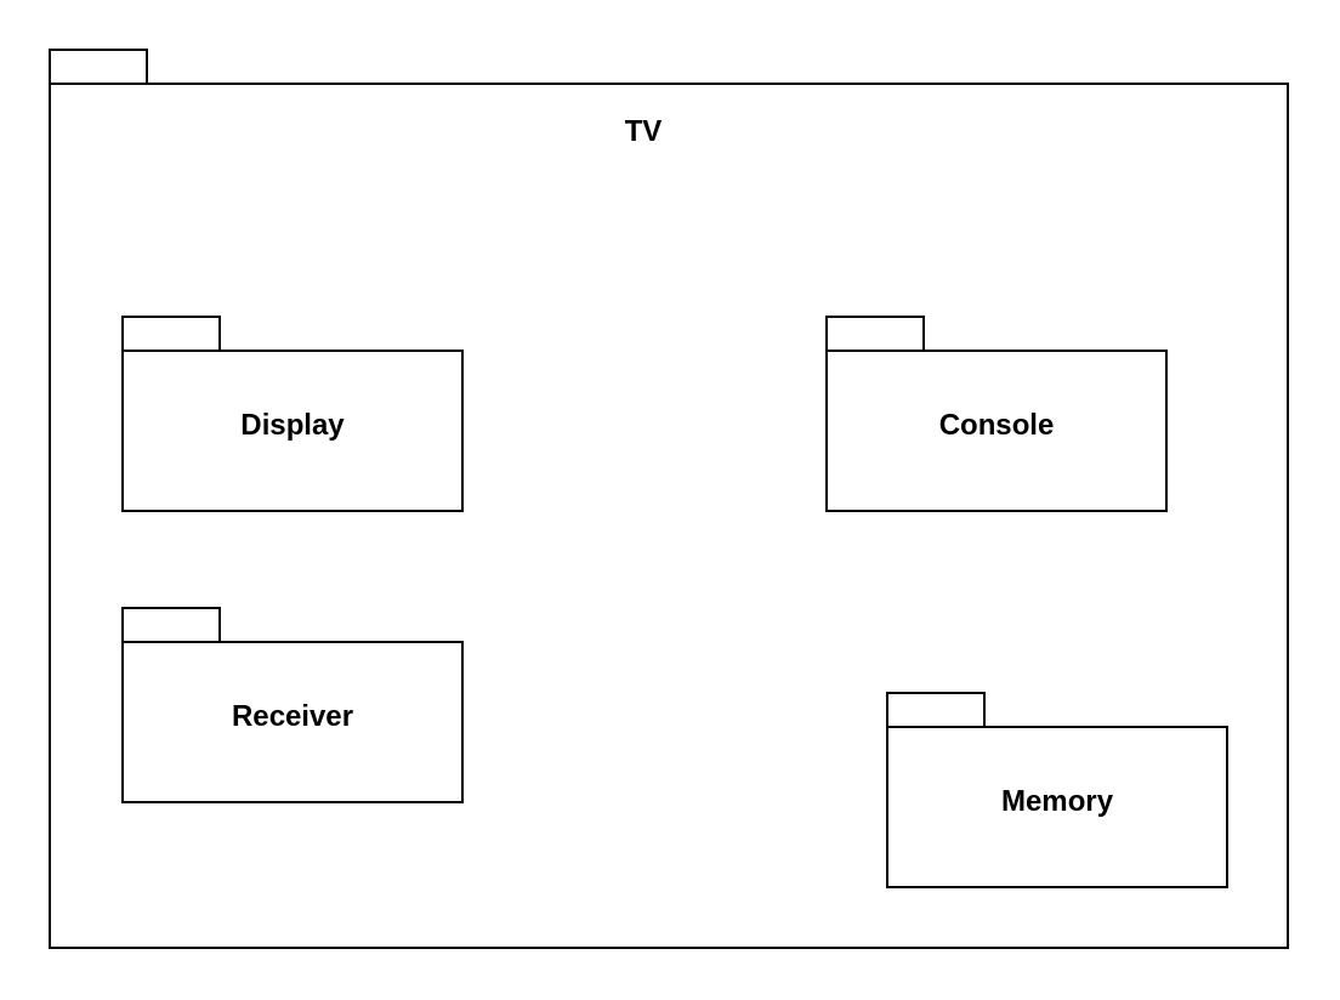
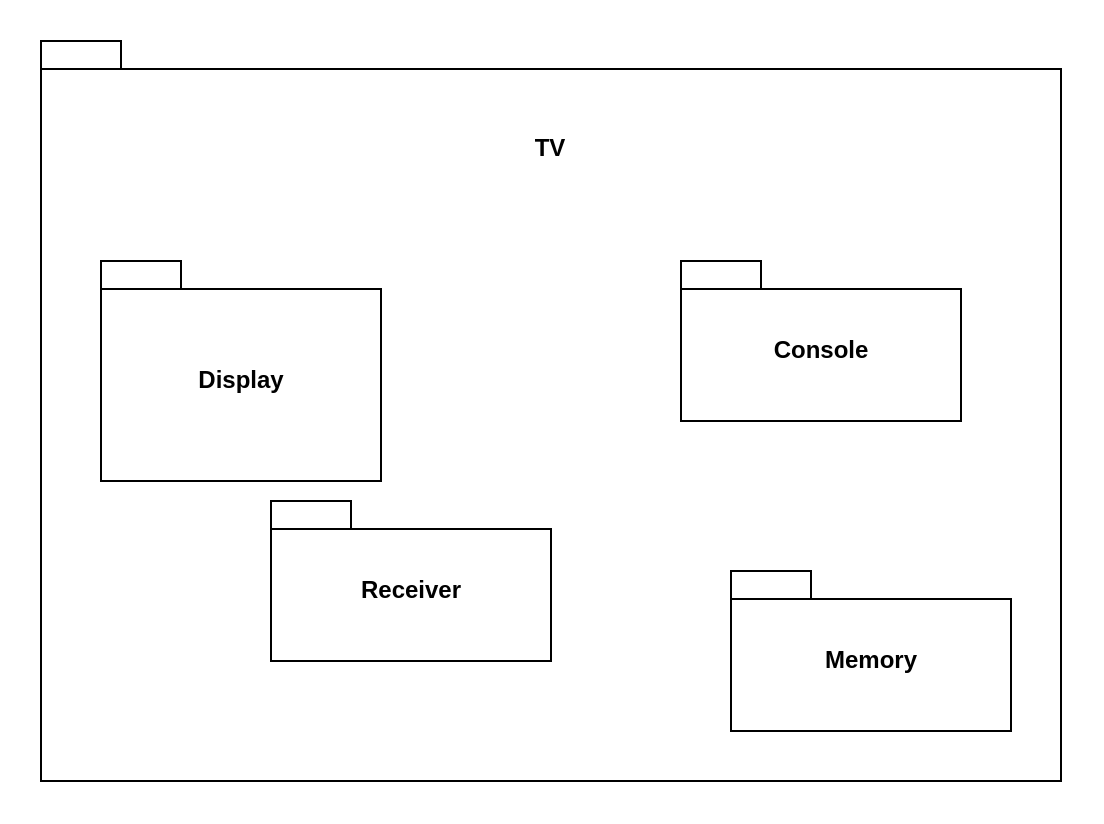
  <mxCell id="0" />
  <mxCell id="1" parent="0" />
  <mxCell id="2" value="" style="shape=folder;fontStyle=1;spacingTop=10;tabWidth=40;tabHeight=14;tabPosition=left;html=1;" vertex="1" parent="1"><mxGeometry x="20" y="20" width="510" height="370" as="geometry" /></mxCell>
- <mxCell id="3" value="TV" style="text;align=center;fontStyle=1;verticalAlign=middle;spacingLeft=3;spacingRight=3;strokeColor=none;rotatable=0;points=[[0,0.5],[1,0.5]];portConstraint=eastwest;" vertex="1" parent="1"><mxGeometry x="225" y="40" width="80" height="26" as="geometry" /></mxCell>
- <mxCell id="4" value="Display" style="shape=folder;fontStyle=1;spacingTop=10;tabWidth=40;tabHeight=14;tabPosition=left;html=1;" vertex="1" parent="1"><mxGeometry x="50" y="130" width="140" height="80" as="geometry" /></mxCell>
- <mxCell id="5" value="Receiver" style="shape=folder;fontStyle=1;spacingTop=10;tabWidth=40;tabHeight=14;tabPosition=left;html=1;" vertex="1" parent="1"><mxGeometry x="50" y="250" width="140" height="80" as="geometry" /></mxCell>
+ <mxCell id="3" value="TV" style="text;align=center;fontStyle=1;verticalAlign=middle;spacingLeft=3;spacingRight=3;strokeColor=none;rotatable=0;points=[[0,0.5],[1,0.5]];portConstraint=eastwest;" vertex="1" parent="1"><mxGeometry x="235" y="60" width="80" height="26" as="geometry" /></mxCell>
+ <mxCell id="4" value="Display" style="shape=folder;fontStyle=1;spacingTop=10;tabWidth=40;tabHeight=14;tabPosition=left;html=1;" vertex="1" parent="1"><mxGeometry x="50" y="130" width="140" height="110" as="geometry" /></mxCell>
+ <mxCell id="5" value="Receiver" style="shape=folder;fontStyle=1;spacingTop=10;tabWidth=40;tabHeight=14;tabPosition=left;html=1;" vertex="1" parent="1"><mxGeometry x="135" y="250" width="140" height="80" as="geometry" /></mxCell>
  <mxCell id="6" value="Console" style="shape=folder;fontStyle=1;spacingTop=10;tabWidth=40;tabHeight=14;tabPosition=left;html=1;" vertex="1" parent="1"><mxGeometry x="340" y="130" width="140" height="80" as="geometry" /></mxCell>
  <mxCell id="7" value="Memory" style="shape=folder;fontStyle=1;spacingTop=10;tabWidth=40;tabHeight=14;tabPosition=left;html=1;" vertex="1" parent="1"><mxGeometry x="365" y="285" width="140" height="80" as="geometry" /></mxCell>
